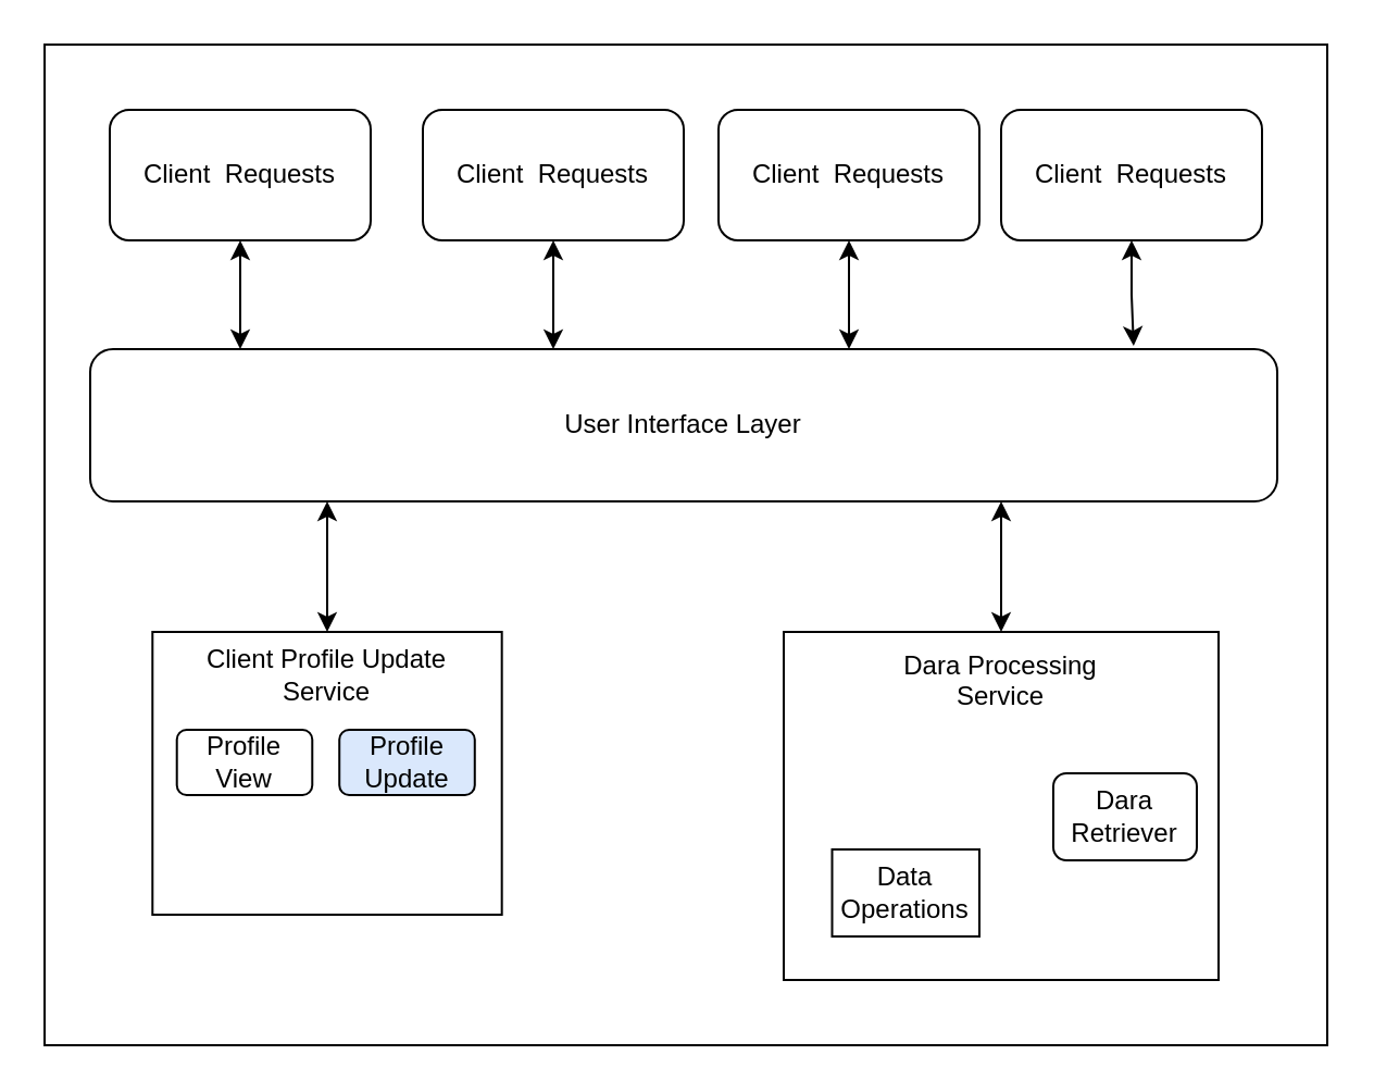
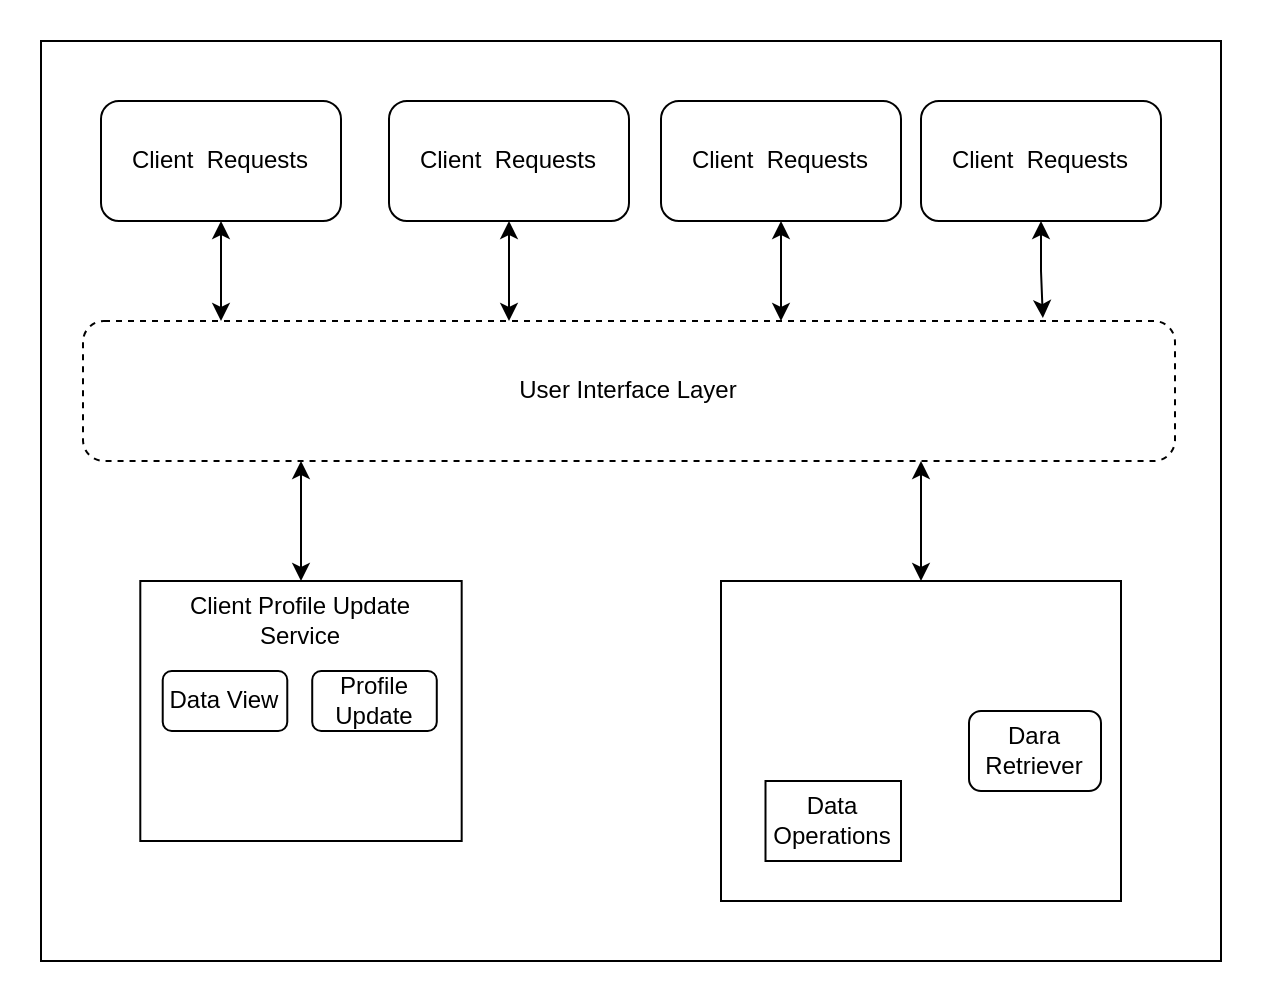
  <mxCell id="0" />
  <mxCell id="1" parent="0" />
  <mxCell id="2" value="" style="rounded=0;whiteSpace=wrap;html=1;" vertex="1" parent="1"><mxGeometry x="20" y="20" width="590" height="460" as="geometry" /></mxCell>
  <mxCell id="3" style="edgeStyle=orthogonalEdgeStyle;rounded=0;orthogonalLoop=1;jettySize=auto;html=1;entryX=0.5;entryY=0;entryDx=0;entryDy=0;startArrow=classic;startFill=1;" edge="1" parent="1" source="5" target="12"><mxGeometry relative="1" as="geometry"><mxPoint x="460" y="280" as="targetPoint" /><Array as="points"><mxPoint x="460" y="240" /><mxPoint x="460" y="240" /></Array></mxGeometry></mxCell>
  <mxCell id="4" style="edgeStyle=orthogonalEdgeStyle;rounded=0;orthogonalLoop=1;jettySize=auto;html=1;entryX=0.5;entryY=0;entryDx=0;entryDy=0;startArrow=classic;startFill=1;" edge="1" parent="1" source="5" target="7"><mxGeometry relative="1" as="geometry"><Array as="points"><mxPoint x="150" y="240" /><mxPoint x="150" y="240" /></Array></mxGeometry></mxCell>
- <mxCell id="5" value="&lt;div&gt;User Interface Layer&lt;/div&gt;" style="rounded=1;whiteSpace=wrap;html=1;" vertex="1" parent="1"><mxGeometry x="41" y="160" width="546" height="70" as="geometry" /></mxCell>
+ <mxCell id="5" value="&lt;div&gt;User Interface Layer&lt;/div&gt;" style="rounded=1;whiteSpace=wrap;html=1;dashed=1;" vertex="1" parent="1"><mxGeometry x="41" y="160" width="546" height="70" as="geometry" /></mxCell>
  <mxCell id="6" value="" style="group" vertex="1" connectable="0" parent="1"><mxGeometry x="60" y="290" width="180" height="130" as="geometry" /></mxCell>
  <mxCell id="7" value="&lt;br&gt;&lt;p&gt;&lt;/p&gt;&lt;p&gt;&lt;/p&gt;&lt;p&gt;&lt;/p&gt;" style="rounded=0;whiteSpace=wrap;html=1;align=center;" vertex="1" parent="6"><mxGeometry x="9.654" width="160.692" height="130" as="geometry" /></mxCell>
  <mxCell id="8" value="&lt;div&gt;Client Profile Update&lt;br&gt;&lt;/div&gt;&lt;div&gt;Service&lt;/div&gt;" style="text;html=1;strokeColor=none;fillColor=none;align=center;verticalAlign=middle;whiteSpace=wrap;rounded=0;" vertex="1" parent="6"><mxGeometry y="15" width="180" height="10" as="geometry" /></mxCell>
- <mxCell id="9" value="Profile View" style="rounded=1;whiteSpace=wrap;html=1;" vertex="1" parent="6"><mxGeometry x="20.865" y="45" width="62.284" height="30" as="geometry" /></mxCell>
- <mxCell id="10" value="Profile Update" style="rounded=1;whiteSpace=wrap;html=1;fillColor=#dae8fc;" vertex="1" parent="6"><mxGeometry x="95.606" y="45" width="62.284" height="30" as="geometry" /></mxCell>
+ <mxCell id="9" value="Data View" style="rounded=1;whiteSpace=wrap;html=1;" vertex="1" parent="6"><mxGeometry x="20.865" y="45" width="62.284" height="30" as="geometry" /></mxCell>
+ <mxCell id="10" value="Profile Update" style="rounded=1;whiteSpace=wrap;html=1;" vertex="1" parent="6"><mxGeometry x="95.606" y="45" width="62.284" height="30" as="geometry" /></mxCell>
  <mxCell id="11" value="" style="group" vertex="1" connectable="0" parent="1"><mxGeometry x="360" y="290" width="200" height="160" as="geometry" /></mxCell>
  <mxCell id="12" value="&lt;br&gt;&lt;p&gt;&lt;/p&gt;&lt;p&gt;&lt;/p&gt;&lt;p&gt;&lt;/p&gt;" style="rounded=0;whiteSpace=wrap;html=1;align=center;" vertex="1" parent="11"><mxGeometry width="200" height="160" as="geometry" /></mxCell>
  <mxCell id="13" value="Data Operations" style="whiteSpace=wrap;html=1;rounded=0;" vertex="1" parent="11"><mxGeometry x="22.25" y="100" width="67.75" height="40" as="geometry" /></mxCell>
  <mxCell id="14" value="Dara Retriever" style="rounded=1;whiteSpace=wrap;html=1;" vertex="1" parent="11"><mxGeometry x="124" y="65" width="66" height="40" as="geometry" /></mxCell>
- <mxCell id="15" value="&#10;&lt;div&gt;Dara Processing &lt;br&gt;&lt;/div&gt;&lt;div&gt;Service&lt;/div&gt;&#10;&#10;" style="text;html=1;strokeColor=none;fillColor=none;align=center;verticalAlign=middle;whiteSpace=wrap;rounded=0;" vertex="1" parent="11"><mxGeometry x="45" y="10" width="110" height="40" as="geometry" /></mxCell>
  <mxCell id="16" value="" style="edgeStyle=orthogonalEdgeStyle;rounded=0;orthogonalLoop=1;jettySize=auto;html=1;startArrow=classic;startFill=1;" edge="1" parent="1" source="17" target="5"><mxGeometry relative="1" as="geometry"><Array as="points"><mxPoint x="110" y="150" /><mxPoint x="110" y="150" /></Array></mxGeometry></mxCell>
  <mxCell id="17" value="Client&amp;nbsp; Requests" style="rounded=1;whiteSpace=wrap;html=1;" vertex="1" parent="1"><mxGeometry x="50" y="50" width="120" height="60" as="geometry" /></mxCell>
  <mxCell id="18" value="" style="edgeStyle=orthogonalEdgeStyle;rounded=0;orthogonalLoop=1;jettySize=auto;html=1;entryX=0.879;entryY=-0.021;entryDx=0;entryDy=0;entryPerimeter=0;startArrow=classic;startFill=1;" edge="1" parent="1" source="19" target="5"><mxGeometry relative="1" as="geometry" /></mxCell>
  <mxCell id="19" value="Client&amp;nbsp; Requests" style="rounded=1;whiteSpace=wrap;html=1;" vertex="1" parent="1"><mxGeometry x="460" y="50" width="120" height="60" as="geometry" /></mxCell>
  <mxCell id="20" value="" style="edgeStyle=orthogonalEdgeStyle;rounded=0;orthogonalLoop=1;jettySize=auto;html=1;startArrow=classic;startFill=1;" edge="1" parent="1" source="21" target="5"><mxGeometry relative="1" as="geometry"><Array as="points"><mxPoint x="390" y="150" /><mxPoint x="390" y="150" /></Array></mxGeometry></mxCell>
  <mxCell id="21" value="Client&amp;nbsp; Requests" style="rounded=1;whiteSpace=wrap;html=1;" vertex="1" parent="1"><mxGeometry x="330" y="50" width="120" height="60" as="geometry" /></mxCell>
  <mxCell id="22" value="" style="edgeStyle=orthogonalEdgeStyle;rounded=0;orthogonalLoop=1;jettySize=auto;html=1;startArrow=classic;startFill=1;" edge="1" parent="1" source="23" target="5"><mxGeometry relative="1" as="geometry"><Array as="points"><mxPoint x="254" y="140" /><mxPoint x="254" y="140" /></Array></mxGeometry></mxCell>
  <mxCell id="23" value="Client&amp;nbsp; Requests" style="rounded=1;whiteSpace=wrap;html=1;" vertex="1" parent="1"><mxGeometry x="194" y="50" width="120" height="60" as="geometry" /></mxCell>
